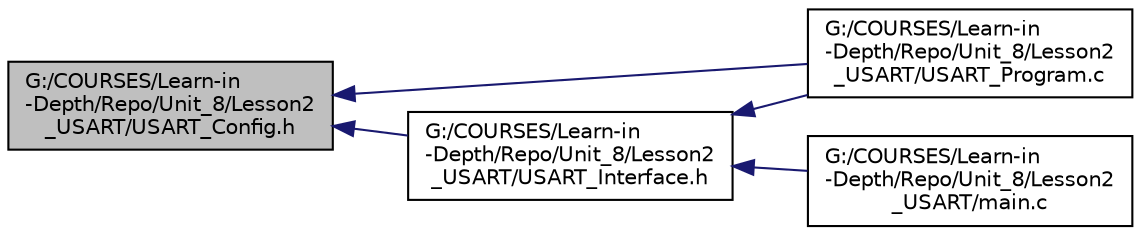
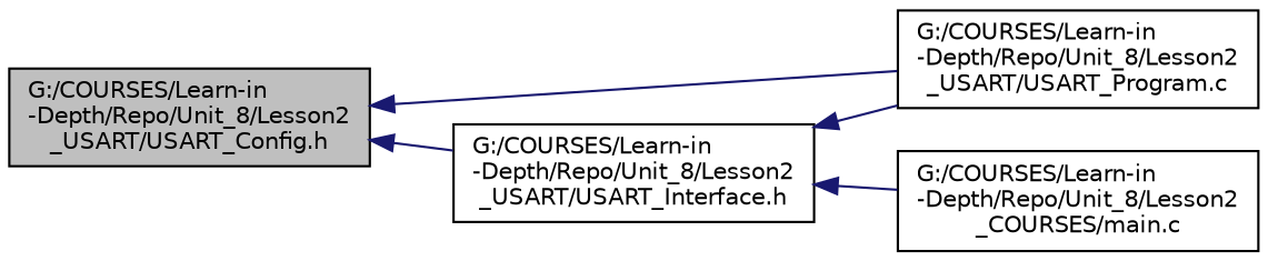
  digraph {
    rankdir=LR
    node [color=black fillcolor=white fontname=Helvetica fontsize=10 shape=record style=filled]
    edge [color=midnightblue dir=back fontname=Helvetica fontsize=10 labelfontname=Helvetica labelfontsize=10 style=solid]
    n1 [fillcolor=grey75 fontcolor=black height=0.2 label="G:/COURSES/Learn-in\l-Depth/Repo/Unit_8/Lesson2\l_USART/USART_Config.h" width=0.4]
    n2 [height=0.2 label="G:/COURSES/Learn-in\l-Depth/Repo/Unit_8/Lesson2\l_USART/USART_Interface.h" width=0.4]
    n3 [height=0.2 label="G:/COURSES/Learn-in\l-Depth/Repo/Unit_8/Lesson2\l_USART/USART_Program.c" width=0.4]
-   n4 [height=0.2 label="G:/COURSES/Learn-in\l-Depth/Repo/Unit_8/Lesson2\l_USART/main.c" width=0.4]
+   n4 [height=0.2 label="G:/COURSES/Learn-in\l-Depth/Repo/Unit_8/Lesson2\l_COURSES/main.c" width=0.4]
    n1 -> n2
    n1 -> n3
    n2 -> n3
    n2 -> n4
  }
